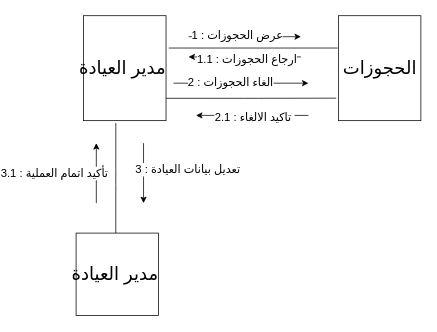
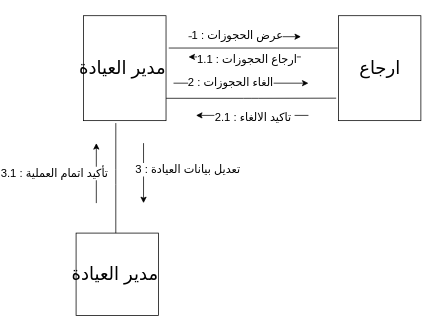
  <mxCell id="0" />
  <mxCell id="1" parent="0" />
  <mxCell id="2" value="" style="endArrow=classic;html=1;" parent="1" edge="1"><mxGeometry relative="1" as="geometry"><mxPoint x="170" y="48" as="sourcePoint" /><mxPoint x="320" y="48" as="targetPoint" /></mxGeometry></mxCell>
  <mxCell id="3" value="1 : عرض الحجوزات" style="edgeLabel;html=1;align=center;verticalAlign=middle;resizable=0;points=[];fontSize=15;" vertex="1" connectable="0" parent="2"><mxGeometry x="-0.219" y="-4" relative="1" as="geometry"><mxPoint x="5.52" y="-6.5" as="offset" /></mxGeometry></mxCell>
  <mxCell id="4" value="&lt;font style=&quot;font-size: 24px&quot;&gt;مدير العيادة&amp;nbsp;&lt;/font&gt;" style="html=1;" vertex="1" parent="1"><mxGeometry x="30" y="20" width="110" height="140" as="geometry" /></mxCell>
- <mxCell id="5" value="&lt;font style=&quot;font-size: 24px&quot;&gt;الحجوزات&lt;/font&gt;" style="html=1;" vertex="1" parent="1"><mxGeometry x="370" y="20" width="110" height="140" as="geometry" /></mxCell>
+ <mxCell id="5" value="&lt;font style=&quot;font-size: 24px&quot;&gt;ارجاع&lt;/font&gt;" style="html=1;" vertex="1" parent="1"><mxGeometry x="370" y="20" width="110" height="140" as="geometry" /></mxCell>
  <mxCell id="6" value="" style="endArrow=classic;html=1;" edge="1" parent="1"><mxGeometry relative="1" as="geometry"><mxPoint x="150" y="110" as="sourcePoint" /><mxPoint x="330" y="110" as="targetPoint" /></mxGeometry></mxCell>
  <mxCell id="7" value="2 : الغاء الحجوزات" style="edgeLabel;html=1;align=center;verticalAlign=middle;resizable=0;points=[];fontSize=15;" vertex="1" connectable="0" parent="6"><mxGeometry x="-0.219" y="-4" relative="1" as="geometry"><mxPoint x="5.52" y="-6.5" as="offset" /></mxGeometry></mxCell>
  <mxCell id="8" value="" style="endArrow=classic;html=1;" edge="1" parent="1"><mxGeometry relative="1" as="geometry"><mxPoint x="320" y="75" as="sourcePoint" /><mxPoint x="170" y="75" as="targetPoint" /><Array as="points" /></mxGeometry></mxCell>
  <mxCell id="9" value="1.1 : ارجاع الحجوزات" style="edgeLabel;html=1;align=center;verticalAlign=middle;resizable=0;points=[];fontSize=15;" vertex="1" connectable="0" parent="8"><mxGeometry x="-0.474" y="1" relative="1" as="geometry"><mxPoint x="-33.44" as="offset" /></mxGeometry></mxCell>
  <mxCell id="10" value="" style="endArrow=classic;html=1;" edge="1" parent="1"><mxGeometry relative="1" as="geometry"><mxPoint x="330" y="153" as="sourcePoint" /><mxPoint x="180" y="153" as="targetPoint" /><Array as="points" /></mxGeometry></mxCell>
  <mxCell id="11" value="2.1 : تاكيد الالغاء&amp;nbsp;" style="edgeLabel;html=1;align=center;verticalAlign=middle;resizable=0;points=[];fontSize=15;" vertex="1" connectable="0" parent="10"><mxGeometry x="-0.474" y="1" relative="1" as="geometry"><mxPoint x="-33.44" as="offset" /></mxGeometry></mxCell>
  <mxCell id="12" value="&lt;font style=&quot;font-size: 24px&quot;&gt;مدير العيادة&amp;nbsp;&lt;/font&gt;" style="html=1;" vertex="1" parent="1"><mxGeometry x="20" y="310" width="110" height="110" as="geometry" /></mxCell>
  <mxCell id="13" value="" style="endArrow=classic;html=1;" edge="1" parent="1"><mxGeometry relative="1" as="geometry"><mxPoint x="110" y="190" as="sourcePoint" /><mxPoint x="110" y="270" as="targetPoint" /><Array as="points" /></mxGeometry></mxCell>
  <mxCell id="14" value="3 : تعديل بيانات العيادة&amp;nbsp;" style="edgeLabel;html=1;align=center;verticalAlign=middle;resizable=0;points=[];fontSize=15;" vertex="1" connectable="0" parent="13"><mxGeometry x="-0.474" y="1" relative="1" as="geometry"><mxPoint x="59" y="13.64" as="offset" /></mxGeometry></mxCell>
  <mxCell id="15" value="" style="endArrow=classic;html=1;" edge="1" parent="1"><mxGeometry relative="1" as="geometry"><mxPoint x="47" y="270" as="sourcePoint" /><mxPoint x="47" y="190" as="targetPoint" /><Array as="points" /></mxGeometry></mxCell>
  <mxCell id="16" value="3.1 : تأكيد اتمام العملية" style="edgeLabel;html=1;align=center;verticalAlign=middle;resizable=0;points=[];fontSize=15;" vertex="1" connectable="0" parent="15"><mxGeometry x="-0.474" y="1" relative="1" as="geometry"><mxPoint x="-56" y="-19.17" as="offset" /></mxGeometry></mxCell>
  <mxCell id="17" value="" style="endArrow=none;html=1;edgeStyle=orthogonalEdgeStyle;exitX=1.001;exitY=0.787;exitDx=0;exitDy=0;exitPerimeter=0;" edge="1" parent="1" source="4"><mxGeometry relative="1" as="geometry"><mxPoint x="150" y="140" as="sourcePoint" /><mxPoint x="367" y="130" as="targetPoint" /></mxGeometry></mxCell>
  <mxCell id="18" value="" style="endArrow=none;html=1;edgeStyle=orthogonalEdgeStyle;exitX=0.391;exitY=1.023;exitDx=0;exitDy=0;exitPerimeter=0;" edge="1" parent="1" source="4"><mxGeometry relative="1" as="geometry"><mxPoint x="150.11" y="140.18" as="sourcePoint" /><mxPoint x="73" y="310" as="targetPoint" /></mxGeometry></mxCell>
  <mxCell id="19" value="" style="endArrow=none;html=1;edgeStyle=orthogonalEdgeStyle;exitX=1.033;exitY=0.308;exitDx=0;exitDy=0;exitPerimeter=0;entryX=-0.009;entryY=0.308;entryDx=0;entryDy=0;entryPerimeter=0;" edge="1" parent="1" source="4" target="5"><mxGeometry relative="1" as="geometry"><mxPoint x="160.11" y="150.18" as="sourcePoint" /><mxPoint x="387" y="150" as="targetPoint" /></mxGeometry></mxCell>
